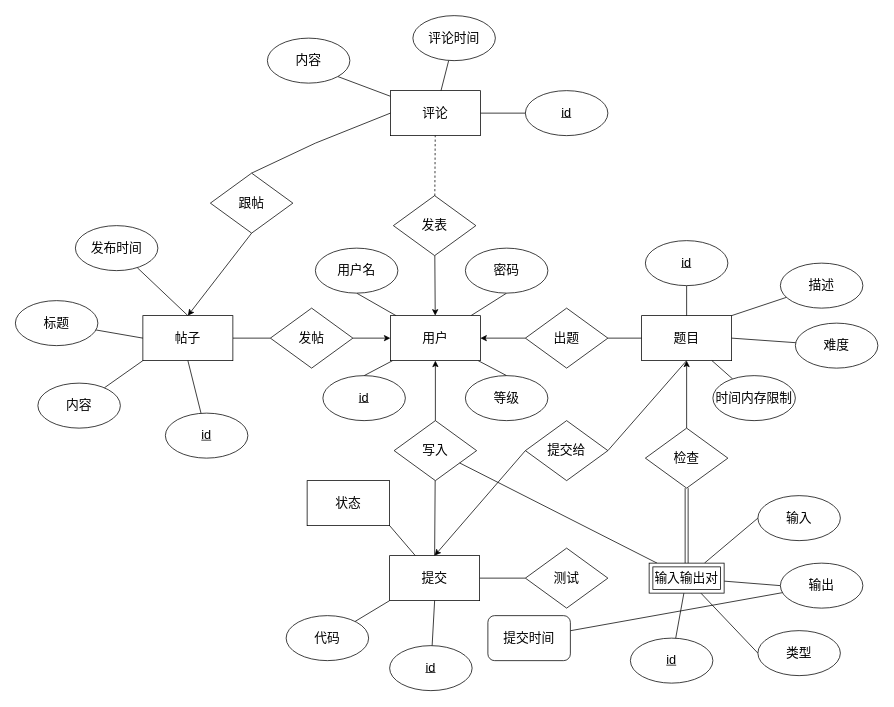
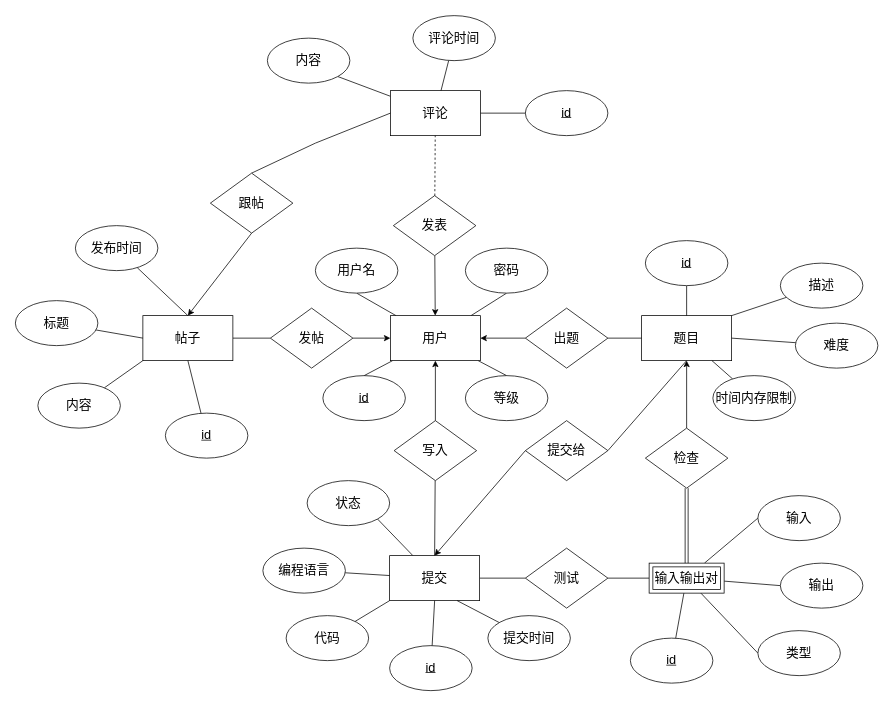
  <mxCell id="0" />
  <mxCell id="1" parent="0" />
  <mxCell id="2" style="rounded=0;orthogonalLoop=1;jettySize=auto;html=1;endArrow=none;endFill=0;entryX=0.5;entryY=0;entryDx=0;entryDy=0;startArrow=classic;startFill=1;fontSize=17;" edge="1" parent="1" source="8" target="22"><mxGeometry relative="1" as="geometry"><mxPoint x="610" y="550" as="targetPoint" /></mxGeometry></mxCell>
  <mxCell id="3" style="rounded=0;orthogonalLoop=1;jettySize=auto;html=1;entryX=0;entryY=0.5;entryDx=0;entryDy=0;endArrow=none;endFill=0;startArrow=classic;startFill=1;exitX=0.5;exitY=0;exitDx=0;exitDy=0;fontSize=17;" edge="1" parent="1" source="13" target="29"><mxGeometry relative="1" as="geometry" /></mxCell>
  <mxCell id="4" style="rounded=0;orthogonalLoop=1;jettySize=auto;html=1;entryX=0.5;entryY=1;entryDx=0;entryDy=0;endArrow=none;endFill=0;" edge="1" parent="1" source="8" target="46"><mxGeometry relative="1" as="geometry" /></mxCell>
  <mxCell id="5" style="rounded=0;orthogonalLoop=1;jettySize=auto;html=1;entryX=0.5;entryY=0;entryDx=0;entryDy=0;endArrow=none;endFill=0;" edge="1" parent="1" source="8" target="48"><mxGeometry relative="1" as="geometry" /></mxCell>
  <mxCell id="6" style="rounded=0;orthogonalLoop=1;jettySize=auto;html=1;entryX=0.5;entryY=0;entryDx=0;entryDy=0;endArrow=none;endFill=0;" edge="1" parent="1" source="8" target="47"><mxGeometry relative="1" as="geometry" /></mxCell>
  <mxCell id="7" style="rounded=0;orthogonalLoop=1;jettySize=auto;html=1;entryX=0.5;entryY=1;entryDx=0;entryDy=0;endArrow=none;endFill=0;" edge="1" parent="1" source="8" target="45"><mxGeometry relative="1" as="geometry" /></mxCell>
  <mxCell id="8" value="用户" style="rounded=0;whiteSpace=wrap;html=1;fontSize=17;" parent="1" vertex="1"><mxGeometry x="520" y="420" width="120" height="60" as="geometry" /></mxCell>
  <mxCell id="9" style="rounded=0;orthogonalLoop=1;jettySize=auto;html=1;endArrow=none;endFill=0;startArrow=classic;startFill=1;fontSize=17;" edge="1" parent="1" source="10" target="37"><mxGeometry relative="1" as="geometry" /></mxCell>
  <mxCell id="10" value="题目" style="rounded=0;whiteSpace=wrap;html=1;fontSize=17;" vertex="1" parent="1"><mxGeometry x="855" y="420" width="120" height="60" as="geometry" /></mxCell>
  <mxCell id="11" style="rounded=0;orthogonalLoop=1;jettySize=auto;html=1;entryX=0;entryY=0.5;entryDx=0;entryDy=0;endArrow=none;endFill=0;fontSize=17;" edge="1" parent="1" source="13" target="38"><mxGeometry relative="1" as="geometry" /></mxCell>
  <mxCell id="12" style="rounded=0;orthogonalLoop=1;jettySize=auto;html=1;entryX=1;entryY=1;entryDx=0;entryDy=0;endArrow=none;endFill=0;" edge="1" parent="1" source="13" target="63"><mxGeometry relative="1" as="geometry" /></mxCell>
  <mxCell id="13" value="提交" style="rounded=0;whiteSpace=wrap;html=1;fontSize=17;" vertex="1" parent="1"><mxGeometry x="519" y="740" width="120" height="60" as="geometry" /></mxCell>
  <mxCell id="14" style="rounded=0;orthogonalLoop=1;jettySize=auto;html=1;entryX=0;entryY=0.5;entryDx=0;entryDy=0;endArrow=none;endFill=0;fontSize=17;" edge="1" parent="1" source="15" target="24"><mxGeometry relative="1" as="geometry" /></mxCell>
  <mxCell id="15" value="帖子" style="rounded=0;whiteSpace=wrap;html=1;fontSize=17;" vertex="1" parent="1"><mxGeometry x="190" y="420" width="120" height="60" as="geometry" /></mxCell>
  <mxCell id="16" style="rounded=0;orthogonalLoop=1;jettySize=auto;html=1;entryX=1;entryY=1;entryDx=0;entryDy=0;endArrow=none;endFill=0;" edge="1" parent="1" source="18" target="79"><mxGeometry relative="1" as="geometry" /></mxCell>
  <mxCell id="17" style="rounded=0;orthogonalLoop=1;jettySize=auto;html=1;endArrow=none;endFill=0;" edge="1" parent="1" source="18" target="76"><mxGeometry relative="1" as="geometry" /></mxCell>
  <mxCell id="18" value="评论" style="rounded=0;whiteSpace=wrap;html=1;fontSize=17;" vertex="1" parent="1"><mxGeometry x="520" y="120" width="120" height="60" as="geometry" /></mxCell>
  <mxCell id="19" style="rounded=0;orthogonalLoop=1;jettySize=auto;html=1;endArrow=none;endFill=0;fontSize=17;" edge="1" parent="1" source="20" target="10"><mxGeometry relative="1" as="geometry" /></mxCell>
  <mxCell id="20" value="出题" style="rhombus;whiteSpace=wrap;html=1;fontSize=17;" vertex="1" parent="1"><mxGeometry x="700" y="410" width="110" height="80" as="geometry" /></mxCell>
  <mxCell id="21" style="rounded=0;orthogonalLoop=1;jettySize=auto;html=1;entryX=0.5;entryY=0;entryDx=0;entryDy=0;endArrow=none;endFill=0;fontSize=17;" edge="1" parent="1" source="22" target="13"><mxGeometry relative="1" as="geometry" /></mxCell>
  <mxCell id="22" value="写入" style="rhombus;whiteSpace=wrap;html=1;fontSize=17;" vertex="1" parent="1"><mxGeometry x="525" y="560" width="110" height="80" as="geometry" /></mxCell>
  <mxCell id="23" style="rounded=0;orthogonalLoop=1;jettySize=auto;html=1;entryX=0;entryY=0.5;entryDx=0;entryDy=0;endArrow=classic;endFill=1;fontSize=17;" edge="1" parent="1" source="24" target="8"><mxGeometry relative="1" as="geometry" /></mxCell>
  <mxCell id="24" value="发帖" style="rhombus;whiteSpace=wrap;html=1;fontSize=17;" vertex="1" parent="1"><mxGeometry x="360" y="410" width="110" height="80" as="geometry" /></mxCell>
  <mxCell id="25" style="rounded=0;orthogonalLoop=1;jettySize=auto;html=1;endArrow=classic;endFill=1;startArrow=none;startFill=0;fontSize=17;" edge="1" parent="1" source="27" target="8"><mxGeometry relative="1" as="geometry" /></mxCell>
  <mxCell id="26" style="rounded=0;orthogonalLoop=1;jettySize=auto;html=1;endArrow=none;endFill=0;fontSize=17;dashed=1;" edge="1" parent="1" source="27" target="18"><mxGeometry relative="1" as="geometry" /></mxCell>
  <mxCell id="27" value="发表" style="rhombus;whiteSpace=wrap;html=1;fontSize=17;" vertex="1" parent="1"><mxGeometry x="524" y="260" width="110" height="80" as="geometry" /></mxCell>
  <mxCell id="28" style="rounded=0;orthogonalLoop=1;jettySize=auto;html=1;entryX=0.5;entryY=1;entryDx=0;entryDy=0;startArrow=none;startFill=0;endArrow=none;endFill=0;exitX=1;exitY=0.5;exitDx=0;exitDy=0;fontSize=17;" edge="1" parent="1" source="29" target="10"><mxGeometry relative="1" as="geometry" /></mxCell>
  <mxCell id="29" value="提交给" style="rhombus;whiteSpace=wrap;html=1;fontSize=17;" vertex="1" parent="1"><mxGeometry x="700" y="560" width="110" height="80" as="geometry" /></mxCell>
- <mxCell id="30" style="rounded=0;orthogonalLoop=1;jettySize=auto;html=1;endArrow=none;endFill=0;fontSize=17;" edge="1" parent="1" source="35" target="22"><mxGeometry relative="1" as="geometry" /></mxCell>
+ <mxCell id="30" style="rounded=0;orthogonalLoop=1;jettySize=auto;html=1;entryX=1;entryY=0.5;entryDx=0;entryDy=0;endArrow=none;endFill=0;fontSize=17;" edge="1" parent="1" source="35" target="38"><mxGeometry relative="1" as="geometry" /></mxCell>
  <mxCell id="31" style="rounded=0;orthogonalLoop=1;jettySize=auto;html=1;endArrow=none;endFill=0;" edge="1" parent="1" source="35" target="70"><mxGeometry relative="1" as="geometry" /></mxCell>
  <mxCell id="32" style="rounded=0;orthogonalLoop=1;jettySize=auto;html=1;entryX=0;entryY=0.5;entryDx=0;entryDy=0;endArrow=none;endFill=0;" edge="1" parent="1" source="35" target="72"><mxGeometry relative="1" as="geometry" /></mxCell>
  <mxCell id="33" style="rounded=0;orthogonalLoop=1;jettySize=auto;html=1;entryX=0;entryY=0.5;entryDx=0;entryDy=0;endArrow=none;endFill=0;" edge="1" parent="1" source="35" target="71"><mxGeometry relative="1" as="geometry" /></mxCell>
  <mxCell id="34" style="rounded=0;orthogonalLoop=1;jettySize=auto;html=1;entryX=0;entryY=0.5;entryDx=0;entryDy=0;endArrow=none;endFill=0;" edge="1" parent="1" source="35" target="73"><mxGeometry relative="1" as="geometry" /></mxCell>
  <mxCell id="35" value="输入输出对" style="shape=ext;margin=3;double=1;whiteSpace=wrap;html=1;align=center;fontSize=17;" vertex="1" parent="1"><mxGeometry x="865" y="750" width="100" height="40" as="geometry" /></mxCell>
  <mxCell id="36" style="rounded=0;orthogonalLoop=1;jettySize=auto;html=1;entryX=0.5;entryY=0;entryDx=0;entryDy=0;endArrow=none;endFill=0;shape=link;fontSize=17;" edge="1" parent="1" source="37" target="35"><mxGeometry relative="1" as="geometry" /></mxCell>
  <mxCell id="37" value="检查" style="rhombus;whiteSpace=wrap;html=1;fontSize=17;" vertex="1" parent="1"><mxGeometry x="860" y="570" width="110" height="80" as="geometry" /></mxCell>
  <mxCell id="38" value="测试" style="rhombus;whiteSpace=wrap;html=1;fontSize=17;" vertex="1" parent="1"><mxGeometry x="700" y="730" width="110" height="80" as="geometry" /></mxCell>
  <mxCell id="39" style="rounded=0;orthogonalLoop=1;jettySize=auto;html=1;entryX=0.5;entryY=0;entryDx=0;entryDy=0;endArrow=classic;endFill=1;exitX=0.5;exitY=1;exitDx=0;exitDy=0;startArrow=none;startFill=0;fontSize=17;" edge="1" parent="1" source="41" target="15"><mxGeometry relative="1" as="geometry" /></mxCell>
  <mxCell id="40" style="rounded=0;orthogonalLoop=1;jettySize=auto;html=1;entryX=0;entryY=0.5;entryDx=0;entryDy=0;endArrow=none;endFill=0;exitX=0.5;exitY=0;exitDx=0;exitDy=0;startArrow=none;startFill=0;fontSize=17;" edge="1" parent="1" source="41" target="18"><mxGeometry relative="1" as="geometry"><Array as="points"><mxPoint x="420" y="190" /></Array></mxGeometry></mxCell>
  <mxCell id="41" value="跟帖" style="rhombus;whiteSpace=wrap;html=1;fontSize=17;" vertex="1" parent="1"><mxGeometry x="280" y="230" width="110" height="80" as="geometry" /></mxCell>
  <mxCell id="42" style="rounded=0;orthogonalLoop=1;jettySize=auto;html=1;endArrow=none;endFill=0;entryX=0;entryY=0.5;entryDx=0;entryDy=0;exitX=1;exitY=0.5;exitDx=0;exitDy=0;startArrow=classic;startFill=1;fontSize=17;" edge="1" parent="1" source="8" target="20"><mxGeometry relative="1" as="geometry"><mxPoint x="670" y="470" as="sourcePoint" /><mxPoint x="690" y="470" as="targetPoint" /></mxGeometry></mxCell>
  <mxCell id="43" style="rounded=0;orthogonalLoop=1;jettySize=auto;html=1;entryX=0.5;entryY=1;entryDx=0;entryDy=0;endArrow=none;endFill=0;" edge="1" parent="1" source="44" target="15"><mxGeometry relative="1" as="geometry" /></mxCell>
  <mxCell id="44" value="id" style="ellipse;whiteSpace=wrap;html=1;fontSize=17;fontStyle=4" vertex="1" parent="1"><mxGeometry x="220" y="550" width="110" height="60" as="geometry" /></mxCell>
  <mxCell id="45" value="密码" style="ellipse;whiteSpace=wrap;html=1;fontSize=17;" vertex="1" parent="1"><mxGeometry x="620" y="330" width="110" height="60" as="geometry" /></mxCell>
  <mxCell id="46" value="用户名" style="ellipse;whiteSpace=wrap;html=1;fontSize=17;" vertex="1" parent="1"><mxGeometry x="420" y="330" width="110" height="60" as="geometry" /></mxCell>
  <mxCell id="47" value="等级" style="ellipse;whiteSpace=wrap;html=1;fontSize=17;" vertex="1" parent="1"><mxGeometry x="620" y="500" width="110" height="60" as="geometry" /></mxCell>
  <mxCell id="48" value="id" style="ellipse;whiteSpace=wrap;html=1;fontSize=17;fontStyle=4" vertex="1" parent="1"><mxGeometry x="430" y="500" width="110" height="60" as="geometry" /></mxCell>
  <mxCell id="49" style="rounded=0;orthogonalLoop=1;jettySize=auto;html=1;entryX=0.5;entryY=1;entryDx=0;entryDy=0;endArrow=none;endFill=0;" edge="1" parent="1" source="50" target="13"><mxGeometry relative="1" as="geometry" /></mxCell>
  <mxCell id="50" value="id" style="ellipse;whiteSpace=wrap;html=1;fontSize=17;fontStyle=4" vertex="1" parent="1"><mxGeometry x="519" y="860" width="110" height="60" as="geometry" /></mxCell>
- <mxCell id="51" style="rounded=0;orthogonalLoop=1;jettySize=auto;html=1;endArrow=none;endFill=0;" edge="1" parent="1" source="52" target="71"><mxGeometry relative="1" as="geometry" /></mxCell>
- <mxCell id="52" value="提交时间" style="whiteSpace=wrap;html=1;fontSize=17;rounded=1;" vertex="1" parent="1"><mxGeometry x="650" y="820" width="110" height="60" as="geometry" /></mxCell>
+ <mxCell id="51" style="rounded=0;orthogonalLoop=1;jettySize=auto;html=1;entryX=0.75;entryY=1;entryDx=0;entryDy=0;endArrow=none;endFill=0;" edge="1" parent="1" source="52" target="13"><mxGeometry relative="1" as="geometry" /></mxCell>
+ <mxCell id="52" value="提交时间" style="ellipse;whiteSpace=wrap;html=1;fontSize=17;" vertex="1" parent="1"><mxGeometry x="650" y="820" width="110" height="60" as="geometry" /></mxCell>
  <mxCell id="53" style="rounded=0;orthogonalLoop=1;jettySize=auto;html=1;entryX=1;entryY=0;entryDx=0;entryDy=0;endArrow=none;endFill=0;" edge="1" parent="1" source="54" target="10"><mxGeometry relative="1" as="geometry" /></mxCell>
  <mxCell id="54" value="描述" style="ellipse;whiteSpace=wrap;html=1;fontSize=17;" vertex="1" parent="1"><mxGeometry x="1040" y="350" width="110" height="60" as="geometry" /></mxCell>
  <mxCell id="55" style="rounded=0;orthogonalLoop=1;jettySize=auto;html=1;entryX=1;entryY=0.5;entryDx=0;entryDy=0;endArrow=none;endFill=0;" edge="1" parent="1" source="56" target="10"><mxGeometry relative="1" as="geometry" /></mxCell>
  <mxCell id="56" value="难度" style="ellipse;whiteSpace=wrap;html=1;fontSize=17;" vertex="1" parent="1"><mxGeometry x="1060" y="430" width="110" height="60" as="geometry" /></mxCell>
  <mxCell id="57" style="rounded=0;orthogonalLoop=1;jettySize=auto;html=1;endArrow=none;endFill=0;" edge="1" parent="1" source="58" target="10"><mxGeometry relative="1" as="geometry" /></mxCell>
  <mxCell id="58" value="时间内存限制" style="ellipse;whiteSpace=wrap;html=1;fontSize=17;" vertex="1" parent="1"><mxGeometry x="950" y="500" width="110" height="60" as="geometry" /></mxCell>
+ <mxCell id="59" style="rounded=0;orthogonalLoop=1;jettySize=auto;html=1;endArrow=none;endFill=0;" edge="1" parent="1" source="60" target="13"><mxGeometry relative="1" as="geometry" /></mxCell>
+ <mxCell id="60" value="编程语言" style="ellipse;whiteSpace=wrap;html=1;fontSize=17;" vertex="1" parent="1"><mxGeometry x="350" y="730" width="110" height="60" as="geometry" /></mxCell>
  <mxCell id="61" style="rounded=0;orthogonalLoop=1;jettySize=auto;html=1;entryX=0;entryY=1;entryDx=0;entryDy=0;endArrow=none;endFill=0;" edge="1" parent="1" source="62" target="13"><mxGeometry relative="1" as="geometry" /></mxCell>
  <mxCell id="62" value="代码" style="ellipse;whiteSpace=wrap;html=1;fontSize=17;" vertex="1" parent="1"><mxGeometry x="381" y="820" width="110" height="60" as="geometry" /></mxCell>
- <mxCell id="63" value="状态" style="whiteSpace=wrap;html=1;fontSize=17;rounded=0;" vertex="1" parent="1"><mxGeometry x="409" y="640" width="110" height="60" as="geometry" /></mxCell>
+ <mxCell id="63" value="状态" style="ellipse;whiteSpace=wrap;html=1;fontSize=17;" vertex="1" parent="1"><mxGeometry x="409" y="640" width="110" height="60" as="geometry" /></mxCell>
  <mxCell id="64" style="rounded=0;orthogonalLoop=1;jettySize=auto;html=1;entryX=0;entryY=0.5;entryDx=0;entryDy=0;endArrow=none;endFill=0;" edge="1" parent="1" source="65" target="15"><mxGeometry relative="1" as="geometry" /></mxCell>
  <mxCell id="65" value="标题" style="ellipse;whiteSpace=wrap;html=1;fontSize=17;" vertex="1" parent="1"><mxGeometry x="20" y="400" width="110" height="60" as="geometry" /></mxCell>
  <mxCell id="66" style="rounded=0;orthogonalLoop=1;jettySize=auto;html=1;entryX=0.5;entryY=0;entryDx=0;entryDy=0;endArrow=none;endFill=0;" edge="1" parent="1" source="67" target="15"><mxGeometry relative="1" as="geometry" /></mxCell>
  <mxCell id="67" value="发布时间" style="ellipse;whiteSpace=wrap;html=1;fontSize=17;" vertex="1" parent="1"><mxGeometry x="100" y="300" width="110" height="60" as="geometry" /></mxCell>
  <mxCell id="68" style="rounded=0;orthogonalLoop=1;jettySize=auto;html=1;entryX=0;entryY=1;entryDx=0;entryDy=0;endArrow=none;endFill=0;" edge="1" parent="1" source="69" target="15"><mxGeometry relative="1" as="geometry" /></mxCell>
  <mxCell id="69" value="内容" style="ellipse;whiteSpace=wrap;html=1;fontSize=17;" vertex="1" parent="1"><mxGeometry x="50" y="510" width="110" height="60" as="geometry" /></mxCell>
  <mxCell id="70" value="id" style="ellipse;whiteSpace=wrap;html=1;fontSize=17;fontStyle=4" vertex="1" parent="1"><mxGeometry x="840" y="850" width="110" height="60" as="geometry" /></mxCell>
  <mxCell id="71" value="输出" style="ellipse;whiteSpace=wrap;html=1;fontSize=17;" vertex="1" parent="1"><mxGeometry x="1040" y="750" width="110" height="60" as="geometry" /></mxCell>
  <mxCell id="72" value="类型" style="ellipse;whiteSpace=wrap;html=1;fontSize=17;" vertex="1" parent="1"><mxGeometry x="1010" y="840" width="110" height="60" as="geometry" /></mxCell>
  <mxCell id="73" value="输入" style="ellipse;whiteSpace=wrap;html=1;fontSize=17;" vertex="1" parent="1"><mxGeometry x="1010" y="660" width="110" height="60" as="geometry" /></mxCell>
  <mxCell id="74" style="rounded=0;orthogonalLoop=1;jettySize=auto;html=1;endArrow=none;endFill=0;" edge="1" parent="1" source="75" target="10"><mxGeometry relative="1" as="geometry" /></mxCell>
  <mxCell id="75" value="id" style="ellipse;whiteSpace=wrap;html=1;fontSize=17;fontStyle=4" vertex="1" parent="1"><mxGeometry x="860" y="320" width="110" height="60" as="geometry" /></mxCell>
  <mxCell id="76" value="id" style="ellipse;whiteSpace=wrap;html=1;fontSize=17;fontStyle=4" vertex="1" parent="1"><mxGeometry x="700" y="120" width="110" height="60" as="geometry" /></mxCell>
  <mxCell id="77" style="rounded=0;orthogonalLoop=1;jettySize=auto;html=1;endArrow=none;endFill=0;" edge="1" parent="1" source="78" target="18"><mxGeometry relative="1" as="geometry" /></mxCell>
  <mxCell id="78" value="评论时间" style="ellipse;whiteSpace=wrap;html=1;fontSize=17;" vertex="1" parent="1"><mxGeometry x="550" y="20" width="110" height="60" as="geometry" /></mxCell>
  <mxCell id="79" value="内容" style="ellipse;whiteSpace=wrap;html=1;fontSize=17;" vertex="1" parent="1"><mxGeometry x="356" y="50" width="110" height="60" as="geometry" /></mxCell>
